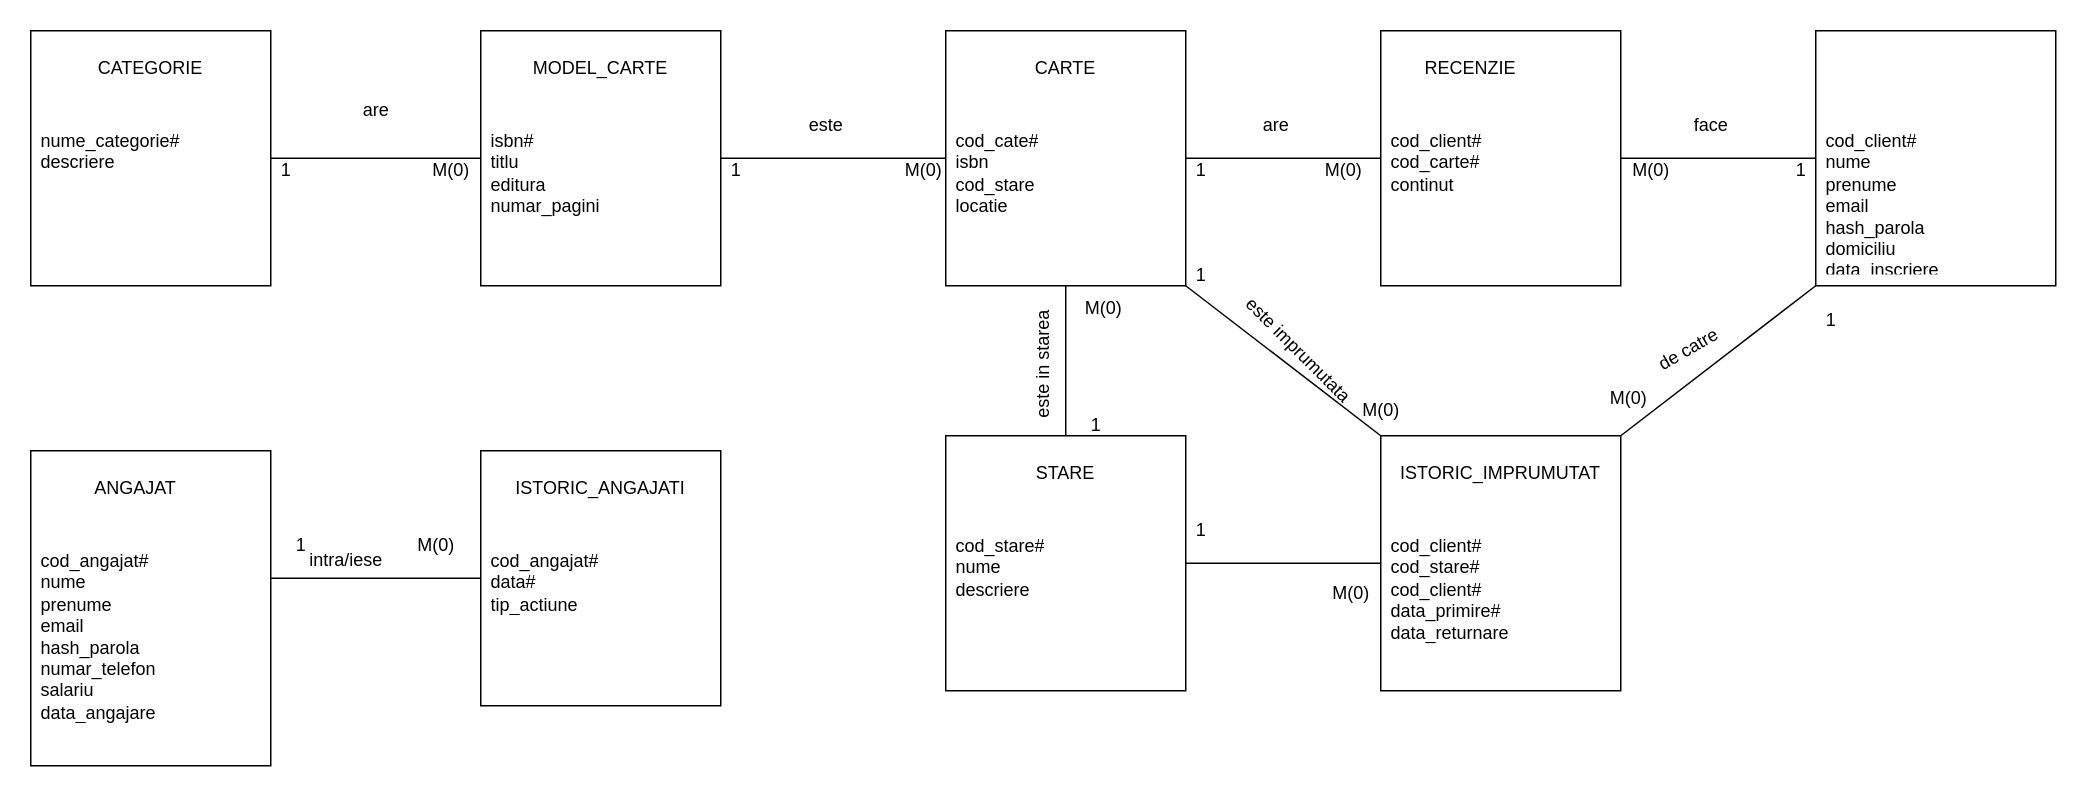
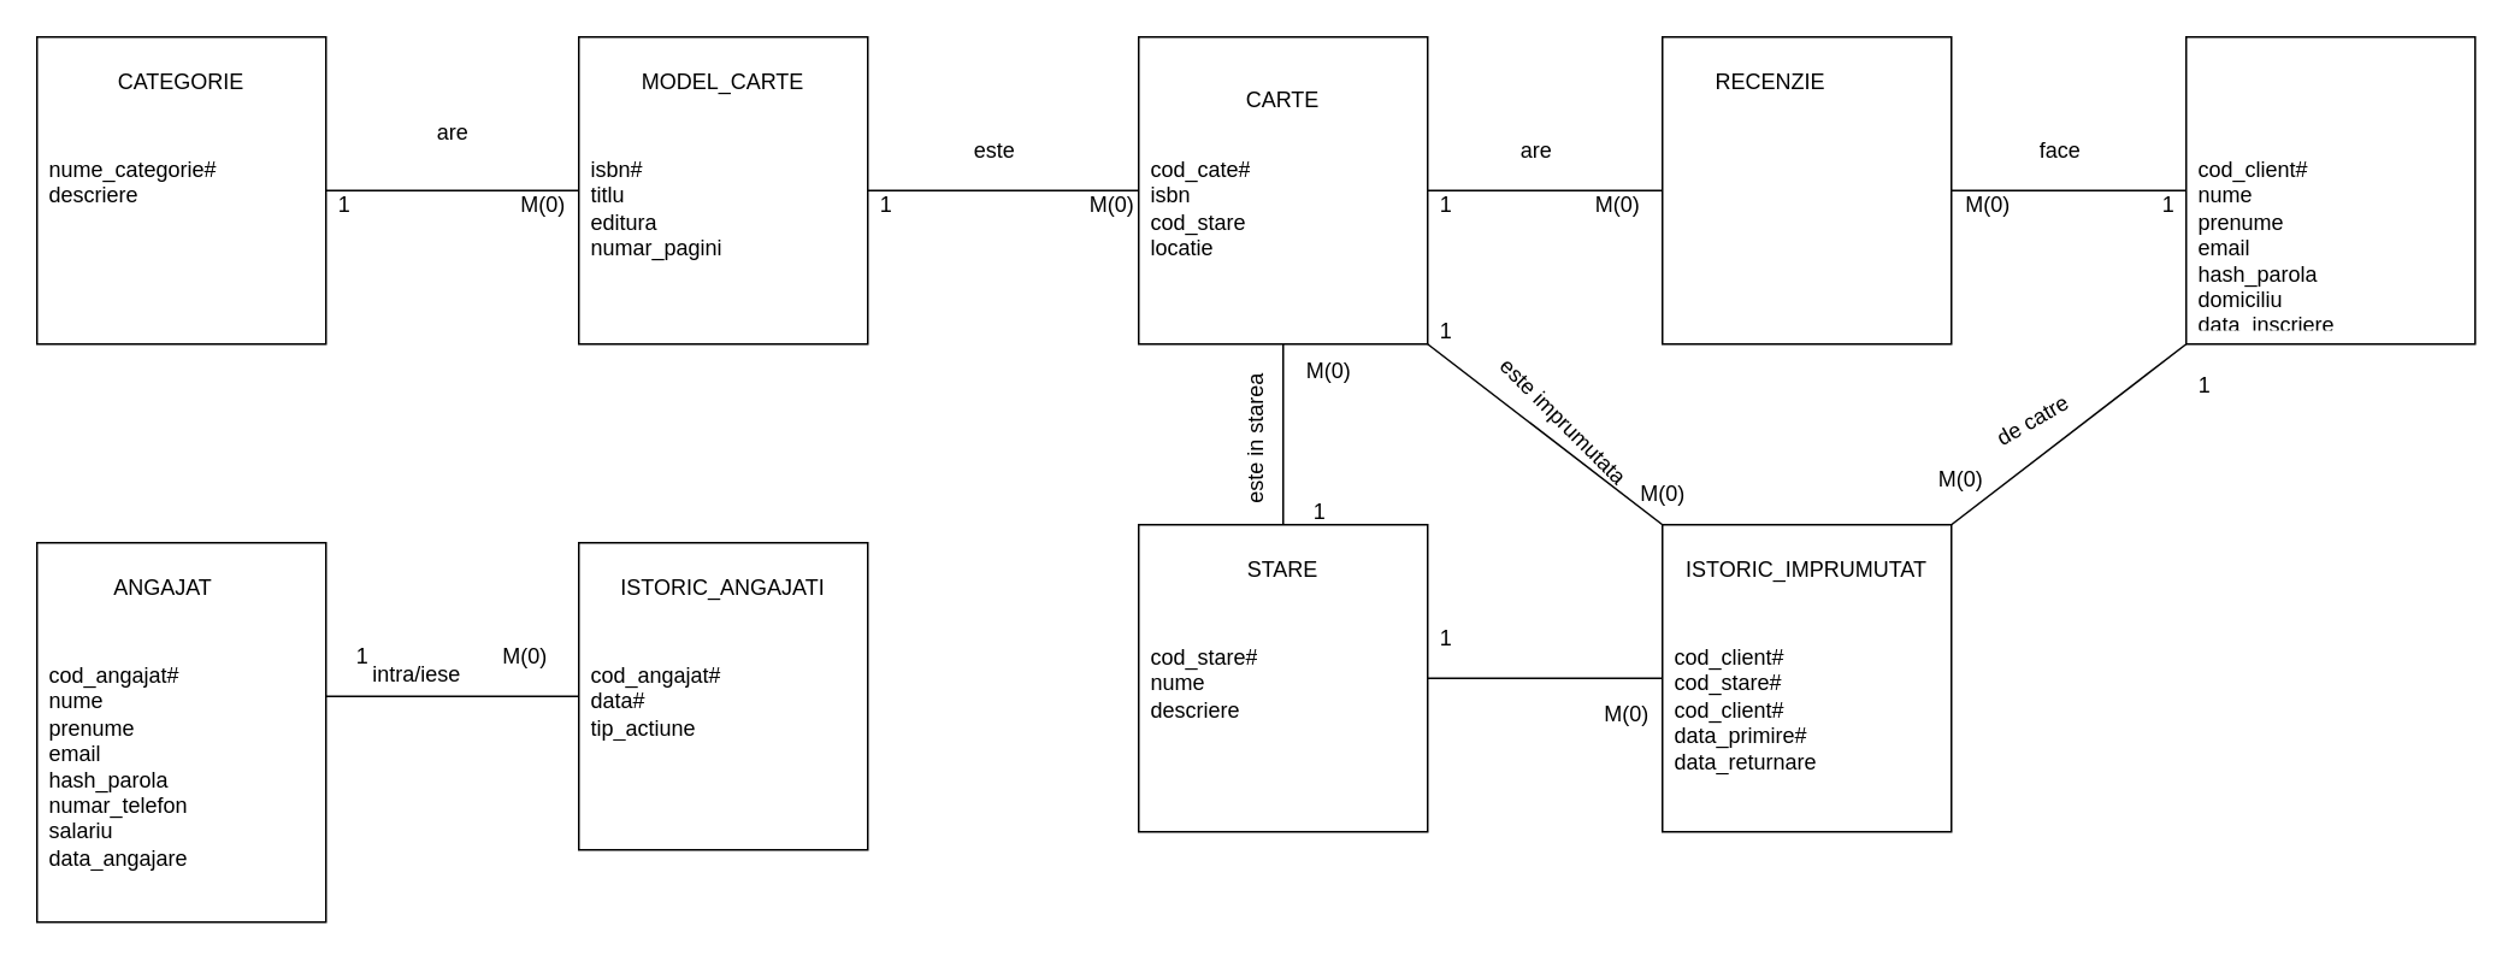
  <mxCell id="0" />
  <mxCell id="1" parent="0" />
  <mxCell id="2" value="" style="rounded=0;whiteSpace=wrap;html=1;" vertex="1" parent="1"><mxGeometry x="20" y="20" width="160" height="170" as="geometry" /></mxCell>
  <mxCell id="3" value="nume_categorie#&lt;div&gt;descriere&lt;/div&gt;" style="text;html=1;whiteSpace=wrap;overflow=hidden;rounded=0;" vertex="1" parent="1"><mxGeometry x="25" y="80" width="150" height="90" as="geometry" /></mxCell>
  <mxCell id="4" value="CATEGORIE" style="text;html=1;align=center;verticalAlign=middle;whiteSpace=wrap;rounded=0;" vertex="1" parent="1"><mxGeometry x="70" y="30" width="60" height="30" as="geometry" /></mxCell>
  <mxCell id="5" style="edgeStyle=orthogonalEdgeStyle;rounded=0;orthogonalLoop=1;jettySize=auto;html=1;exitX=0;exitY=0.5;exitDx=0;exitDy=0;entryX=1;entryY=0.5;entryDx=0;entryDy=0;endArrow=none;endFill=0;" edge="1" parent="1" source="7" target="2"><mxGeometry relative="1" as="geometry" /></mxCell>
  <mxCell id="6" style="edgeStyle=orthogonalEdgeStyle;rounded=0;orthogonalLoop=1;jettySize=auto;html=1;exitX=1;exitY=0.5;exitDx=0;exitDy=0;entryX=0;entryY=0.5;entryDx=0;entryDy=0;endArrow=none;endFill=0;" edge="1" parent="1" source="7" target="11"><mxGeometry relative="1" as="geometry" /></mxCell>
  <mxCell id="7" value="" style="rounded=0;whiteSpace=wrap;html=1;" vertex="1" parent="1"><mxGeometry x="320" y="20" width="160" height="170" as="geometry" /></mxCell>
  <mxCell id="8" value="isbn#&lt;div&gt;titlu&lt;/div&gt;&lt;div&gt;editura&lt;/div&gt;&lt;div&gt;numar_pagini&lt;/div&gt;" style="text;html=1;whiteSpace=wrap;overflow=hidden;rounded=0;" vertex="1" parent="1"><mxGeometry x="325" y="80" width="150" height="90" as="geometry" /></mxCell>
  <mxCell id="9" value="MODEL_CARTE" style="text;html=1;align=center;verticalAlign=middle;whiteSpace=wrap;rounded=0;" vertex="1" parent="1"><mxGeometry x="370" y="30" width="60" height="30" as="geometry" /></mxCell>
  <mxCell id="10" style="edgeStyle=orthogonalEdgeStyle;rounded=0;orthogonalLoop=1;jettySize=auto;html=1;exitX=0.5;exitY=1;exitDx=0;exitDy=0;entryX=0.5;entryY=0;entryDx=0;entryDy=0;endArrow=none;endFill=0;" edge="1" parent="1" source="11" target="15"><mxGeometry relative="1" as="geometry" /></mxCell>
  <mxCell id="11" value="" style="rounded=0;whiteSpace=wrap;html=1;" vertex="1" parent="1"><mxGeometry x="630" y="20" width="160" height="170" as="geometry" /></mxCell>
  <mxCell id="12" value="cod_cate#&lt;div&gt;isbn&lt;/div&gt;&lt;div&gt;cod_stare&lt;/div&gt;&lt;div&gt;locatie&lt;/div&gt;" style="text;html=1;whiteSpace=wrap;overflow=hidden;rounded=0;" vertex="1" parent="1"><mxGeometry x="635" y="80" width="150" height="90" as="geometry" /></mxCell>
- <mxCell id="13" value="CARTE" style="text;html=1;align=center;verticalAlign=middle;whiteSpace=wrap;rounded=0;" vertex="1" parent="1"><mxGeometry x="680" y="30" width="60" height="30" as="geometry" /></mxCell>
+ <mxCell id="13" value="CARTE" style="text;html=1;align=center;verticalAlign=middle;whiteSpace=wrap;rounded=0;" vertex="1" parent="1"><mxGeometry x="680" y="40" width="60" height="30" as="geometry" /></mxCell>
  <mxCell id="14" style="edgeStyle=orthogonalEdgeStyle;rounded=0;orthogonalLoop=1;jettySize=auto;html=1;exitX=1;exitY=0.5;exitDx=0;exitDy=0;entryX=0;entryY=0.5;entryDx=0;entryDy=0;endArrow=none;endFill=0;" edge="1" parent="1" source="15" target="34"><mxGeometry relative="1" as="geometry" /></mxCell>
  <mxCell id="15" value="" style="rounded=0;whiteSpace=wrap;html=1;" vertex="1" parent="1"><mxGeometry x="630" y="290" width="160" height="170" as="geometry" /></mxCell>
  <mxCell id="16" value="cod_stare#&lt;div&gt;nume&lt;/div&gt;&lt;div&gt;descriere&lt;/div&gt;" style="text;html=1;whiteSpace=wrap;overflow=hidden;rounded=0;" vertex="1" parent="1"><mxGeometry x="635" y="350" width="150" height="90" as="geometry" /></mxCell>
  <mxCell id="17" value="STARE" style="text;html=1;align=center;verticalAlign=middle;whiteSpace=wrap;rounded=0;" vertex="1" parent="1"><mxGeometry x="680" y="300" width="60" height="30" as="geometry" /></mxCell>
  <mxCell id="18" value="" style="rounded=0;whiteSpace=wrap;html=1;" vertex="1" parent="1"><mxGeometry x="1210" y="20" width="160" height="170" as="geometry" /></mxCell>
  <mxCell id="19" value="cod_client#&lt;div&gt;nume&lt;/div&gt;&lt;div&gt;prenume&lt;/div&gt;&lt;div&gt;email&lt;/div&gt;&lt;div&gt;hash_parola&lt;/div&gt;&lt;div&gt;domiciliu&lt;/div&gt;&lt;div&gt;data_inscriere&lt;/div&gt;" style="text;html=1;whiteSpace=wrap;overflow=hidden;rounded=0;" vertex="1" parent="1"><mxGeometry x="1215" y="80" width="150" height="100" as="geometry" /></mxCell>
  <mxCell id="20" value="" style="rounded=0;whiteSpace=wrap;html=1;" vertex="1" parent="1"><mxGeometry x="20" y="300" width="160" height="210" as="geometry" /></mxCell>
  <mxCell id="21" value="cod_angajat#&lt;div&gt;nume&lt;/div&gt;&lt;div&gt;prenume&lt;/div&gt;&lt;div&gt;email&lt;/div&gt;&lt;div&gt;hash_parola&lt;/div&gt;&lt;div&gt;numar_telefon&lt;/div&gt;&lt;div&gt;salariu&lt;/div&gt;&lt;div&gt;data_angajare&lt;/div&gt;" style="text;html=1;whiteSpace=wrap;overflow=hidden;rounded=0;" vertex="1" parent="1"><mxGeometry x="25" y="360" width="150" height="140" as="geometry" /></mxCell>
  <mxCell id="22" value="ANGAJAT" style="text;html=1;align=center;verticalAlign=middle;whiteSpace=wrap;rounded=0;" vertex="1" parent="1"><mxGeometry x="60" y="310" width="60" height="30" as="geometry" /></mxCell>
  <mxCell id="23" value="" style="rounded=0;whiteSpace=wrap;html=1;" vertex="1" parent="1"><mxGeometry x="320" y="300" width="160" height="170" as="geometry" /></mxCell>
  <mxCell id="24" value="cod_angajat#&lt;div&gt;data#&lt;/div&gt;&lt;div&gt;tip_actiune&lt;/div&gt;" style="text;html=1;whiteSpace=wrap;overflow=hidden;rounded=0;" vertex="1" parent="1"><mxGeometry x="325" y="360" width="150" height="90" as="geometry" /></mxCell>
  <mxCell id="25" value="ISTORIC_ANGAJATI" style="text;html=1;align=center;verticalAlign=middle;whiteSpace=wrap;rounded=0;" vertex="1" parent="1"><mxGeometry x="370" y="310" width="60" height="30" as="geometry" /></mxCell>
  <mxCell id="26" style="edgeStyle=orthogonalEdgeStyle;rounded=0;orthogonalLoop=1;jettySize=auto;html=1;exitX=0;exitY=0.5;exitDx=0;exitDy=0;entryX=1;entryY=0.405;entryDx=0;entryDy=0;entryPerimeter=0;endArrow=none;endFill=0;" edge="1" parent="1" source="23" target="20"><mxGeometry relative="1" as="geometry" /></mxCell>
  <mxCell id="27" style="edgeStyle=orthogonalEdgeStyle;rounded=0;orthogonalLoop=1;jettySize=auto;html=1;exitX=1;exitY=0.5;exitDx=0;exitDy=0;entryX=0;entryY=0.5;entryDx=0;entryDy=0;endArrow=none;endFill=0;" edge="1" parent="1" source="29" target="18"><mxGeometry relative="1" as="geometry" /></mxCell>
  <mxCell id="28" style="edgeStyle=orthogonalEdgeStyle;rounded=0;orthogonalLoop=1;jettySize=auto;html=1;exitX=0;exitY=0.5;exitDx=0;exitDy=0;entryX=1;entryY=0.5;entryDx=0;entryDy=0;endArrow=none;endFill=0;" edge="1" parent="1" source="29" target="11"><mxGeometry relative="1" as="geometry" /></mxCell>
  <mxCell id="29" value="" style="rounded=0;whiteSpace=wrap;html=1;" vertex="1" parent="1"><mxGeometry x="920" y="20" width="160" height="170" as="geometry" /></mxCell>
- <mxCell id="30" value="cod_client#&lt;div&gt;cod_carte#&lt;/div&gt;&lt;div&gt;continut&lt;/div&gt;" style="text;html=1;whiteSpace=wrap;overflow=hidden;rounded=0;" vertex="1" parent="1"><mxGeometry x="925" y="80" width="150" height="90" as="geometry" /></mxCell>
  <mxCell id="31" value="RECENZIE" style="text;html=1;align=center;verticalAlign=middle;whiteSpace=wrap;rounded=0;" vertex="1" parent="1"><mxGeometry x="950" y="30" width="60" height="30" as="geometry" /></mxCell>
  <mxCell id="32" style="rounded=0;orthogonalLoop=1;jettySize=auto;html=1;exitX=1;exitY=0;exitDx=0;exitDy=0;entryX=0;entryY=1;entryDx=0;entryDy=0;endArrow=none;endFill=0;" edge="1" parent="1" source="34" target="18"><mxGeometry relative="1" as="geometry" /></mxCell>
  <mxCell id="33" style="rounded=0;orthogonalLoop=1;jettySize=auto;html=1;exitX=0;exitY=0;exitDx=0;exitDy=0;entryX=1;entryY=1;entryDx=0;entryDy=0;endArrow=none;endFill=0;" edge="1" parent="1" source="34" target="11"><mxGeometry relative="1" as="geometry" /></mxCell>
  <mxCell id="34" value="" style="rounded=0;whiteSpace=wrap;html=1;" vertex="1" parent="1"><mxGeometry x="920" y="290" width="160" height="170" as="geometry" /></mxCell>
  <mxCell id="35" value="cod_client#&lt;div&gt;cod_stare#&lt;/div&gt;&lt;div&gt;cod_client#&lt;/div&gt;&lt;div&gt;data_primire#&lt;/div&gt;&lt;div&gt;data_returnare&lt;/div&gt;" style="text;html=1;whiteSpace=wrap;overflow=hidden;rounded=0;" vertex="1" parent="1"><mxGeometry x="925" y="350" width="150" height="90" as="geometry" /></mxCell>
  <mxCell id="36" value="ISTORIC_IMPRUMUTAT" style="text;html=1;align=center;verticalAlign=middle;whiteSpace=wrap;rounded=0;" vertex="1" parent="1"><mxGeometry x="970" y="300" width="60" height="30" as="geometry" /></mxCell>
  <mxCell id="37" value="M(0)" style="text;html=1;align=center;verticalAlign=middle;resizable=0;points=[];autosize=1;strokeColor=none;fillColor=none;" vertex="1" parent="1"><mxGeometry x="275" y="98" width="50" height="30" as="geometry" /></mxCell>
  <mxCell id="38" value="1" style="text;html=1;align=center;verticalAlign=middle;resizable=0;points=[];autosize=1;strokeColor=none;fillColor=none;" vertex="1" parent="1"><mxGeometry x="175" y="98" width="30" height="30" as="geometry" /></mxCell>
  <mxCell id="39" value="1" style="text;html=1;align=center;verticalAlign=middle;resizable=0;points=[];autosize=1;strokeColor=none;fillColor=none;" vertex="1" parent="1"><mxGeometry x="475" y="98" width="30" height="30" as="geometry" /></mxCell>
  <mxCell id="40" value="M(0)" style="text;html=1;align=center;verticalAlign=middle;resizable=0;points=[];autosize=1;strokeColor=none;fillColor=none;" vertex="1" parent="1"><mxGeometry x="590" y="98" width="50" height="30" as="geometry" /></mxCell>
  <mxCell id="41" value="M(0)" style="text;html=1;align=center;verticalAlign=middle;resizable=0;points=[];autosize=1;strokeColor=none;fillColor=none;" vertex="1" parent="1"><mxGeometry x="870" y="98" width="50" height="30" as="geometry" /></mxCell>
  <mxCell id="42" value="1" style="text;html=1;align=center;verticalAlign=middle;resizable=0;points=[];autosize=1;strokeColor=none;fillColor=none;" vertex="1" parent="1"><mxGeometry x="785" y="98" width="30" height="30" as="geometry" /></mxCell>
  <mxCell id="43" value="1" style="text;html=1;align=center;verticalAlign=middle;resizable=0;points=[];autosize=1;strokeColor=none;fillColor=none;" vertex="1" parent="1"><mxGeometry x="1185" y="98" width="30" height="30" as="geometry" /></mxCell>
  <mxCell id="44" value="M(0&lt;span style=&quot;background-color: initial;&quot;&gt;)&lt;/span&gt;" style="text;html=1;align=center;verticalAlign=middle;resizable=0;points=[];autosize=1;strokeColor=none;fillColor=none;" vertex="1" parent="1"><mxGeometry x="1075" y="98" width="50" height="30" as="geometry" /></mxCell>
  <mxCell id="45" value="M(0)" style="text;html=1;align=center;verticalAlign=middle;resizable=0;points=[];autosize=1;strokeColor=none;fillColor=none;" vertex="1" parent="1"><mxGeometry x="710" y="190" width="50" height="30" as="geometry" /></mxCell>
  <mxCell id="46" value="1" style="text;html=1;align=center;verticalAlign=middle;resizable=0;points=[];autosize=1;strokeColor=none;fillColor=none;" vertex="1" parent="1"><mxGeometry x="715" y="268" width="30" height="30" as="geometry" /></mxCell>
  <mxCell id="47" value="1" style="text;html=1;align=center;verticalAlign=middle;resizable=0;points=[];autosize=1;strokeColor=none;fillColor=none;" vertex="1" parent="1"><mxGeometry x="785" y="338" width="30" height="30" as="geometry" /></mxCell>
  <mxCell id="48" value="1" style="text;html=1;align=center;verticalAlign=middle;resizable=0;points=[];autosize=1;strokeColor=none;fillColor=none;" vertex="1" parent="1"><mxGeometry x="785" y="168" width="30" height="30" as="geometry" /></mxCell>
  <mxCell id="49" value="1" style="text;html=1;align=center;verticalAlign=middle;resizable=0;points=[];autosize=1;strokeColor=none;fillColor=none;" vertex="1" parent="1"><mxGeometry x="1205" y="198" width="30" height="30" as="geometry" /></mxCell>
  <mxCell id="50" value="M(0&lt;span style=&quot;background-color: initial;&quot;&gt;)&lt;/span&gt;" style="text;html=1;align=center;verticalAlign=middle;resizable=0;points=[];autosize=1;strokeColor=none;fillColor=none;" vertex="1" parent="1"><mxGeometry x="895" y="258" width="50" height="30" as="geometry" /></mxCell>
  <mxCell id="51" value="M(0&lt;span style=&quot;background-color: initial;&quot;&gt;)&lt;/span&gt;" style="text;html=1;align=center;verticalAlign=middle;resizable=0;points=[];autosize=1;strokeColor=none;fillColor=none;" vertex="1" parent="1"><mxGeometry x="1060" y="250" width="50" height="30" as="geometry" /></mxCell>
  <mxCell id="52" value="M(0&lt;span style=&quot;background-color: initial;&quot;&gt;)&lt;/span&gt;" style="text;html=1;align=center;verticalAlign=middle;resizable=0;points=[];autosize=1;strokeColor=none;fillColor=none;" vertex="1" parent="1"><mxGeometry x="875" y="380" width="50" height="30" as="geometry" /></mxCell>
  <mxCell id="53" value="1" style="text;html=1;align=center;verticalAlign=middle;resizable=0;points=[];autosize=1;strokeColor=none;fillColor=none;" vertex="1" parent="1"><mxGeometry x="185" y="348" width="30" height="30" as="geometry" /></mxCell>
  <mxCell id="54" value="M(0)" style="text;html=1;align=center;verticalAlign=middle;resizable=0;points=[];autosize=1;strokeColor=none;fillColor=none;" vertex="1" parent="1"><mxGeometry x="265" y="348" width="50" height="30" as="geometry" /></mxCell>
  <mxCell id="55" value="are" style="text;html=1;align=center;verticalAlign=middle;resizable=0;points=[];autosize=1;strokeColor=none;fillColor=none;" vertex="1" parent="1"><mxGeometry x="230" y="58" width="40" height="30" as="geometry" /></mxCell>
  <mxCell id="56" value="este" style="text;html=1;align=center;verticalAlign=middle;resizable=0;points=[];autosize=1;strokeColor=none;fillColor=none;" vertex="1" parent="1"><mxGeometry x="525" y="68" width="50" height="30" as="geometry" /></mxCell>
  <mxCell id="57" value="este in starea" style="text;html=1;align=center;verticalAlign=middle;resizable=0;points=[];autosize=1;strokeColor=none;fillColor=none;rotation=270;" vertex="1" parent="1"><mxGeometry x="645" y="228" width="100" height="30" as="geometry" /></mxCell>
  <mxCell id="58" value="face" style="text;html=1;align=center;verticalAlign=middle;resizable=0;points=[];autosize=1;strokeColor=none;fillColor=none;" vertex="1" parent="1"><mxGeometry x="1115" y="68" width="50" height="30" as="geometry" /></mxCell>
  <mxCell id="59" value="are" style="text;html=1;align=center;verticalAlign=middle;resizable=0;points=[];autosize=1;strokeColor=none;fillColor=none;" vertex="1" parent="1"><mxGeometry x="830" y="68" width="40" height="30" as="geometry" /></mxCell>
  <mxCell id="60" value="este imprumutata" style="text;html=1;align=center;verticalAlign=middle;resizable=0;points=[];autosize=1;strokeColor=none;fillColor=none;rotation=45;" vertex="1" parent="1"><mxGeometry x="805" y="218" width="120" height="30" as="geometry" /></mxCell>
  <mxCell id="61" value="de catre" style="text;html=1;align=center;verticalAlign=middle;resizable=0;points=[];autosize=1;strokeColor=none;fillColor=none;rotation=-30;" vertex="1" parent="1"><mxGeometry x="1090" y="218" width="70" height="30" as="geometry" /></mxCell>
  <mxCell id="62" value="intra/iese" style="text;html=1;align=center;verticalAlign=middle;resizable=0;points=[];autosize=1;strokeColor=none;fillColor=none;" vertex="1" parent="1"><mxGeometry x="195" y="358" width="70" height="30" as="geometry" /></mxCell>
